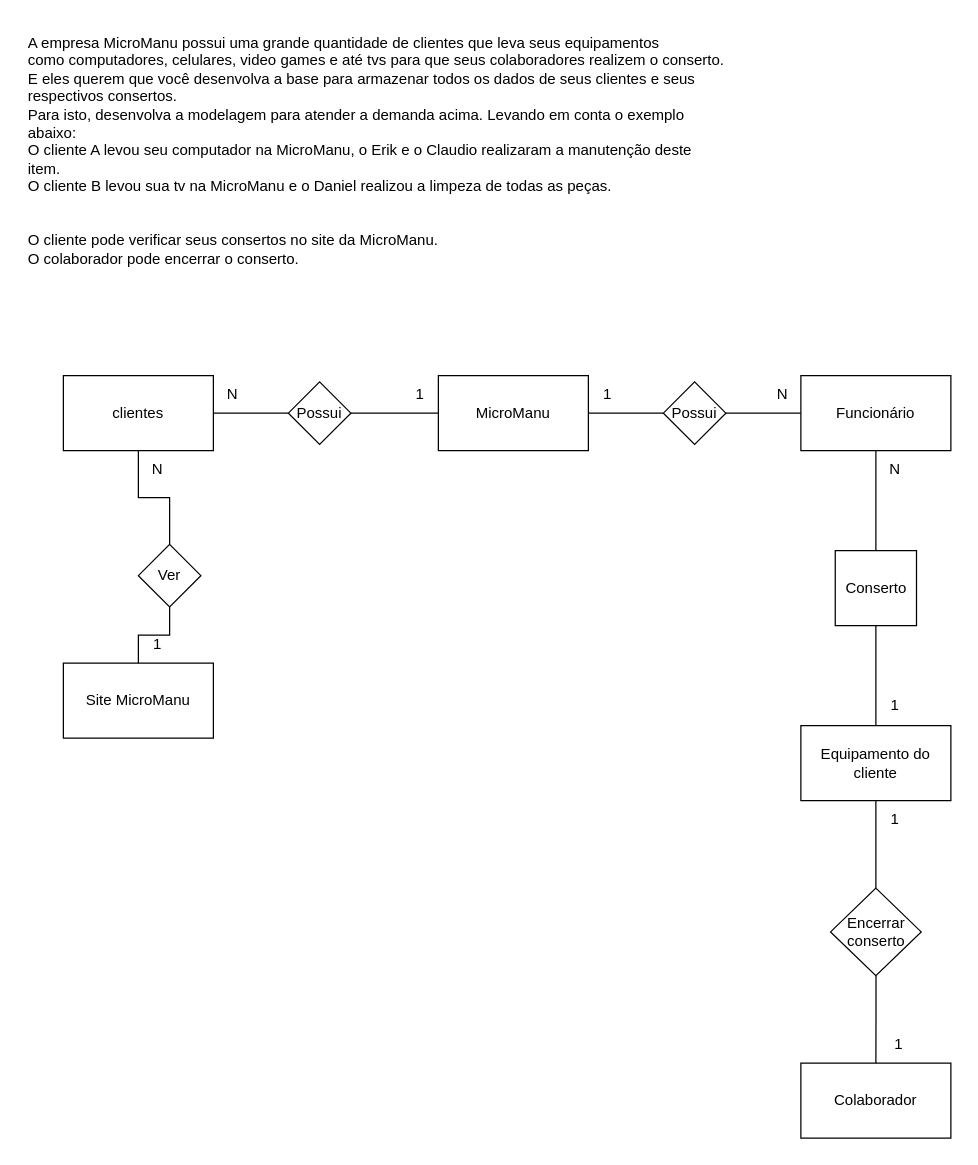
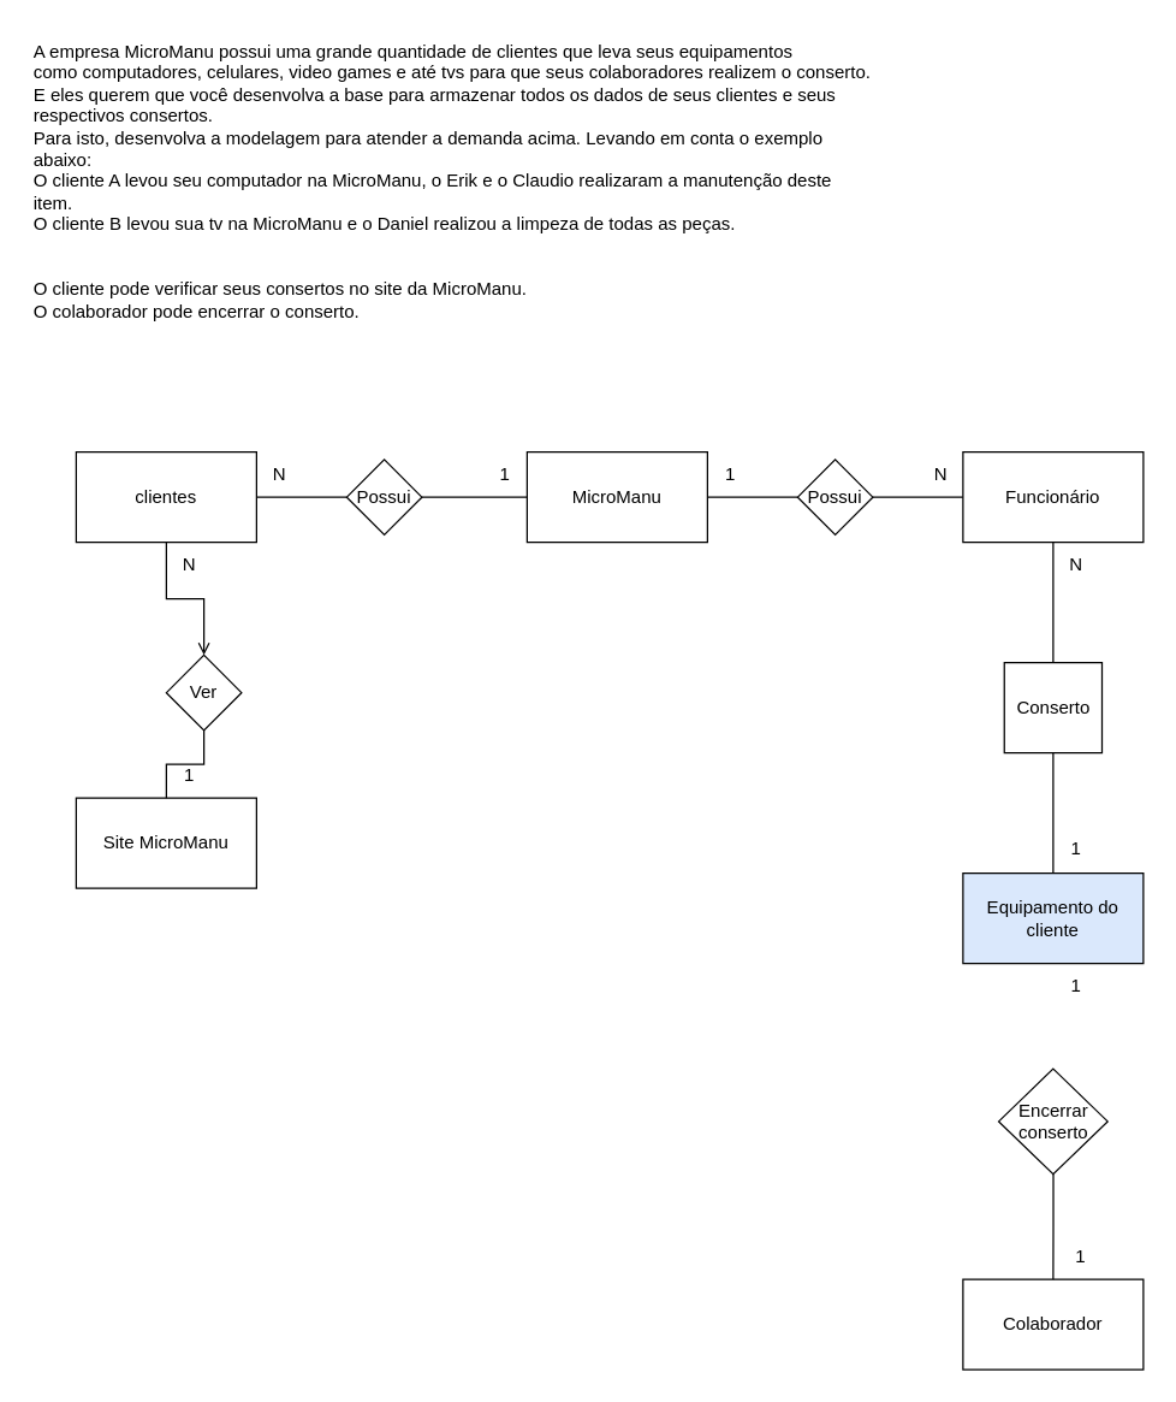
  <mxCell id="0" />
  <mxCell id="1" parent="0" />
  <mxCell id="2" value="A empresa MicroManu possui uma grande quantidade de clientes que leva seus equipamentos &#10;como computadores, celulares, video games e até tvs para que seus colaboradores realizem o conserto.&#10;E eles querem que você desenvolva a base para armazenar todos os dados de seus clientes e seus respectivos consertos.&#10;Para isto, desenvolva a modelagem para atender a demanda acima. Levando em conta o exemplo abaixo:&#10;O cliente A levou seu computador na MicroManu, o Erik e o Claudio realizaram a manutenção deste item.&#10;O cliente B levou sua tv na MicroManu e o Daniel realizou a limpeza de todas as peças.&#10;&#10;&#10;O cliente pode verificar seus consertos no site da MicroManu.&#10;O colaborador pode encerrar o conserto." style="text;whiteSpace=wrap;" vertex="1" parent="1"><mxGeometry x="20" y="20" width="560" height="230" as="geometry" /></mxCell>
  <mxCell id="3" style="edgeStyle=orthogonalEdgeStyle;rounded=0;orthogonalLoop=1;jettySize=auto;html=1;entryX=0;entryY=0.5;entryDx=0;entryDy=0;endArrow=none;endFill=0;" edge="1" parent="1" source="4" target="14"><mxGeometry relative="1" as="geometry" /></mxCell>
  <mxCell id="4" value="&lt;font style=&quot;vertical-align: inherit;&quot;&gt;&lt;font style=&quot;vertical-align: inherit;&quot;&gt;MicroManu&lt;/font&gt;&lt;/font&gt;" style="rounded=0;whiteSpace=wrap;html=1;" vertex="1" parent="1"><mxGeometry x="350" y="300" width="120" height="60" as="geometry" /></mxCell>
- <mxCell id="5" style="edgeStyle=orthogonalEdgeStyle;rounded=0;orthogonalLoop=1;jettySize=auto;html=1;entryX=0.5;entryY=0;entryDx=0;entryDy=0;endArrow=none;endFill=0;" edge="1" parent="1" source="6" target="22"><mxGeometry relative="1" as="geometry" /></mxCell>
+ <mxCell id="5" style="edgeStyle=orthogonalEdgeStyle;rounded=0;orthogonalLoop=1;jettySize=auto;html=1;entryX=0.5;entryY=0;entryDx=0;entryDy=0;endArrow=open;endFill=0;" edge="1" parent="1" source="6" target="22"><mxGeometry relative="1" as="geometry" /></mxCell>
  <mxCell id="6" value="&lt;font style=&quot;vertical-align: inherit;&quot;&gt;&lt;font style=&quot;vertical-align: inherit;&quot;&gt;&lt;font style=&quot;vertical-align: inherit;&quot;&gt;&lt;font style=&quot;vertical-align: inherit;&quot;&gt;&lt;font style=&quot;vertical-align: inherit;&quot;&gt;&lt;font style=&quot;vertical-align: inherit;&quot;&gt;clientes&lt;/font&gt;&lt;/font&gt;&lt;/font&gt;&lt;/font&gt;&lt;/font&gt;&lt;/font&gt;" style="rounded=0;whiteSpace=wrap;html=1;" vertex="1" parent="1"><mxGeometry x="50" y="300" width="120" height="60" as="geometry" /></mxCell>
- <mxCell id="7" style="edgeStyle=orthogonalEdgeStyle;rounded=0;orthogonalLoop=1;jettySize=auto;html=1;entryX=0.5;entryY=0;entryDx=0;entryDy=0;endArrow=none;endFill=0;" edge="1" parent="1" source="8" target="30"><mxGeometry relative="1" as="geometry" /></mxCell>
- <mxCell id="8" value="&lt;font style=&quot;vertical-align: inherit;&quot;&gt;&lt;font style=&quot;vertical-align: inherit;&quot;&gt;&lt;font style=&quot;vertical-align: inherit;&quot;&gt;&lt;font style=&quot;vertical-align: inherit;&quot;&gt;&lt;font style=&quot;vertical-align: inherit;&quot;&gt;&lt;font style=&quot;vertical-align: inherit;&quot;&gt;Equipamento do cliente&lt;/font&gt;&lt;/font&gt;&lt;/font&gt;&lt;/font&gt;&lt;/font&gt;&lt;/font&gt;" style="rounded=0;whiteSpace=wrap;html=1;" vertex="1" parent="1"><mxGeometry x="640" y="580" width="120" height="60" as="geometry" /></mxCell>
+ <mxCell id="8" value="&lt;font style=&quot;vertical-align: inherit;&quot;&gt;&lt;font style=&quot;vertical-align: inherit;&quot;&gt;&lt;font style=&quot;vertical-align: inherit;&quot;&gt;&lt;font style=&quot;vertical-align: inherit;&quot;&gt;&lt;font style=&quot;vertical-align: inherit;&quot;&gt;&lt;font style=&quot;vertical-align: inherit;&quot;&gt;Equipamento do cliente&lt;/font&gt;&lt;/font&gt;&lt;/font&gt;&lt;/font&gt;&lt;/font&gt;&lt;/font&gt;" style="rounded=0;whiteSpace=wrap;html=1;fillColor=#dae8fc;" vertex="1" parent="1"><mxGeometry x="640" y="580" width="120" height="60" as="geometry" /></mxCell>
  <mxCell id="9" style="edgeStyle=orthogonalEdgeStyle;rounded=0;orthogonalLoop=1;jettySize=auto;html=1;entryX=0;entryY=0.5;entryDx=0;entryDy=0;endArrow=none;endFill=0;" edge="1" parent="1" source="11" target="4"><mxGeometry relative="1" as="geometry" /></mxCell>
  <mxCell id="10" style="edgeStyle=orthogonalEdgeStyle;rounded=0;orthogonalLoop=1;jettySize=auto;html=1;entryX=1;entryY=0.5;entryDx=0;entryDy=0;endArrow=none;endFill=0;" edge="1" parent="1" source="11" target="6"><mxGeometry relative="1" as="geometry" /></mxCell>
  <mxCell id="11" value="Possui" style="rhombus;whiteSpace=wrap;html=1;" vertex="1" parent="1"><mxGeometry x="230" y="305" width="50" height="50" as="geometry" /></mxCell>
  <mxCell id="12" value="&lt;font style=&quot;vertical-align: inherit;&quot;&gt;&lt;font style=&quot;vertical-align: inherit;&quot;&gt;&lt;font style=&quot;vertical-align: inherit;&quot;&gt;&lt;font style=&quot;vertical-align: inherit;&quot;&gt;Site MicroManu&lt;br&gt;&lt;/font&gt;&lt;/font&gt;&lt;/font&gt;&lt;/font&gt;" style="rounded=0;whiteSpace=wrap;html=1;" vertex="1" parent="1"><mxGeometry x="50" y="530" width="120" height="60" as="geometry" /></mxCell>
  <mxCell id="13" style="edgeStyle=orthogonalEdgeStyle;rounded=0;orthogonalLoop=1;jettySize=auto;html=1;entryX=0;entryY=0.5;entryDx=0;entryDy=0;endArrow=none;endFill=0;" edge="1" parent="1" source="14" target="16"><mxGeometry relative="1" as="geometry" /></mxCell>
  <mxCell id="14" value="Possui" style="rhombus;whiteSpace=wrap;html=1;" vertex="1" parent="1"><mxGeometry x="530" y="305" width="50" height="50" as="geometry" /></mxCell>
  <mxCell id="15" style="edgeStyle=orthogonalEdgeStyle;rounded=0;orthogonalLoop=1;jettySize=auto;html=1;entryX=0.5;entryY=0;entryDx=0;entryDy=0;endArrow=none;endFill=0;" edge="1" parent="1" source="16" target="26"><mxGeometry relative="1" as="geometry" /></mxCell>
  <mxCell id="16" value="&lt;font style=&quot;vertical-align: inherit;&quot;&gt;&lt;font style=&quot;vertical-align: inherit;&quot;&gt;&lt;font style=&quot;vertical-align: inherit;&quot;&gt;&lt;font style=&quot;vertical-align: inherit;&quot;&gt;&lt;font style=&quot;vertical-align: inherit;&quot;&gt;&lt;font style=&quot;vertical-align: inherit;&quot;&gt;&lt;font style=&quot;vertical-align: inherit;&quot;&gt;&lt;font style=&quot;vertical-align: inherit;&quot;&gt;Funcionário&lt;/font&gt;&lt;/font&gt;&lt;/font&gt;&lt;/font&gt;&lt;/font&gt;&lt;/font&gt;&lt;/font&gt;&lt;/font&gt;" style="rounded=0;whiteSpace=wrap;html=1;" vertex="1" parent="1"><mxGeometry x="640" y="300" width="120" height="60" as="geometry" /></mxCell>
  <mxCell id="17" value="1" style="text;html=1;align=center;verticalAlign=middle;resizable=0;points=[];autosize=1;strokeColor=none;fillColor=none;" vertex="1" parent="1"><mxGeometry x="320" y="300" width="30" height="30" as="geometry" /></mxCell>
  <mxCell id="18" value="N" style="text;html=1;align=center;verticalAlign=middle;resizable=0;points=[];autosize=1;strokeColor=none;fillColor=none;" vertex="1" parent="1"><mxGeometry x="170" y="300" width="30" height="30" as="geometry" /></mxCell>
  <mxCell id="19" value="1" style="text;html=1;align=center;verticalAlign=middle;resizable=0;points=[];autosize=1;strokeColor=none;fillColor=none;" vertex="1" parent="1"><mxGeometry x="470" y="300" width="30" height="30" as="geometry" /></mxCell>
  <mxCell id="20" value="N" style="text;html=1;align=center;verticalAlign=middle;resizable=0;points=[];autosize=1;strokeColor=none;fillColor=none;" vertex="1" parent="1"><mxGeometry x="610" y="300" width="30" height="30" as="geometry" /></mxCell>
  <mxCell id="21" style="edgeStyle=orthogonalEdgeStyle;rounded=0;orthogonalLoop=1;jettySize=auto;html=1;entryX=0.5;entryY=0;entryDx=0;entryDy=0;endArrow=none;endFill=0;" edge="1" parent="1" source="22" target="12"><mxGeometry relative="1" as="geometry" /></mxCell>
  <mxCell id="22" value="Ver" style="rhombus;whiteSpace=wrap;html=1;" vertex="1" parent="1"><mxGeometry x="110" y="435" width="50" height="50" as="geometry" /></mxCell>
  <mxCell id="23" value="N" style="text;html=1;align=center;verticalAlign=middle;resizable=0;points=[];autosize=1;strokeColor=none;fillColor=none;" vertex="1" parent="1"><mxGeometry x="110" y="360" width="30" height="30" as="geometry" /></mxCell>
  <mxCell id="24" value="1" style="text;html=1;align=center;verticalAlign=middle;resizable=0;points=[];autosize=1;strokeColor=none;fillColor=none;" vertex="1" parent="1"><mxGeometry x="110" y="500" width="30" height="30" as="geometry" /></mxCell>
  <mxCell id="25" style="edgeStyle=orthogonalEdgeStyle;rounded=0;orthogonalLoop=1;jettySize=auto;html=1;entryX=0.5;entryY=0;entryDx=0;entryDy=0;endArrow=none;endFill=0;" edge="1" parent="1" source="26" target="8"><mxGeometry relative="1" as="geometry" /></mxCell>
  <mxCell id="26" value="Conserto" style="whiteSpace=wrap;html=1;rounded=0;" vertex="1" parent="1"><mxGeometry x="667.5" y="440" width="65" height="60" as="geometry" /></mxCell>
  <mxCell id="27" value="N" style="text;html=1;align=center;verticalAlign=middle;resizable=0;points=[];autosize=1;strokeColor=none;fillColor=none;" vertex="1" parent="1"><mxGeometry x="700" y="360" width="30" height="30" as="geometry" /></mxCell>
  <mxCell id="28" value="&lt;font style=&quot;vertical-align: inherit;&quot;&gt;&lt;font style=&quot;vertical-align: inherit;&quot;&gt;&lt;font style=&quot;vertical-align: inherit;&quot;&gt;&lt;font style=&quot;vertical-align: inherit;&quot;&gt;&lt;font style=&quot;vertical-align: inherit;&quot;&gt;&lt;font style=&quot;vertical-align: inherit;&quot;&gt;&lt;font style=&quot;vertical-align: inherit;&quot;&gt;&lt;font style=&quot;vertical-align: inherit;&quot;&gt;Colaborador&lt;/font&gt;&lt;/font&gt;&lt;/font&gt;&lt;/font&gt;&lt;/font&gt;&lt;/font&gt;&lt;/font&gt;&lt;/font&gt;" style="rounded=0;whiteSpace=wrap;html=1;" vertex="1" parent="1"><mxGeometry x="640" y="850" width="120" height="60" as="geometry" /></mxCell>
  <mxCell id="29" style="edgeStyle=orthogonalEdgeStyle;rounded=0;orthogonalLoop=1;jettySize=auto;html=1;entryX=0.5;entryY=0;entryDx=0;entryDy=0;endArrow=none;endFill=0;" edge="1" parent="1" source="30" target="28"><mxGeometry relative="1" as="geometry"><mxPoint x="700" y="830" as="targetPoint" /></mxGeometry></mxCell>
  <mxCell id="30" value="Encerrar conserto" style="rhombus;whiteSpace=wrap;html=1;" vertex="1" parent="1"><mxGeometry x="663.75" y="710" width="72.5" height="70" as="geometry" /></mxCell>
  <mxCell id="31" value="1" style="text;html=1;align=center;verticalAlign=middle;resizable=0;points=[];autosize=1;strokeColor=none;fillColor=none;" vertex="1" parent="1"><mxGeometry x="700" y="549" width="30" height="30" as="geometry" /></mxCell>
  <mxCell id="32" value="1" style="text;html=1;align=center;verticalAlign=middle;resizable=0;points=[];autosize=1;strokeColor=none;fillColor=none;" vertex="1" parent="1"><mxGeometry x="702.5" y="820" width="30" height="30" as="geometry" /></mxCell>
  <mxCell id="33" value="1" style="text;html=1;align=center;verticalAlign=middle;resizable=0;points=[];autosize=1;strokeColor=none;fillColor=none;" vertex="1" parent="1"><mxGeometry x="700" y="640" width="30" height="30" as="geometry" /></mxCell>
